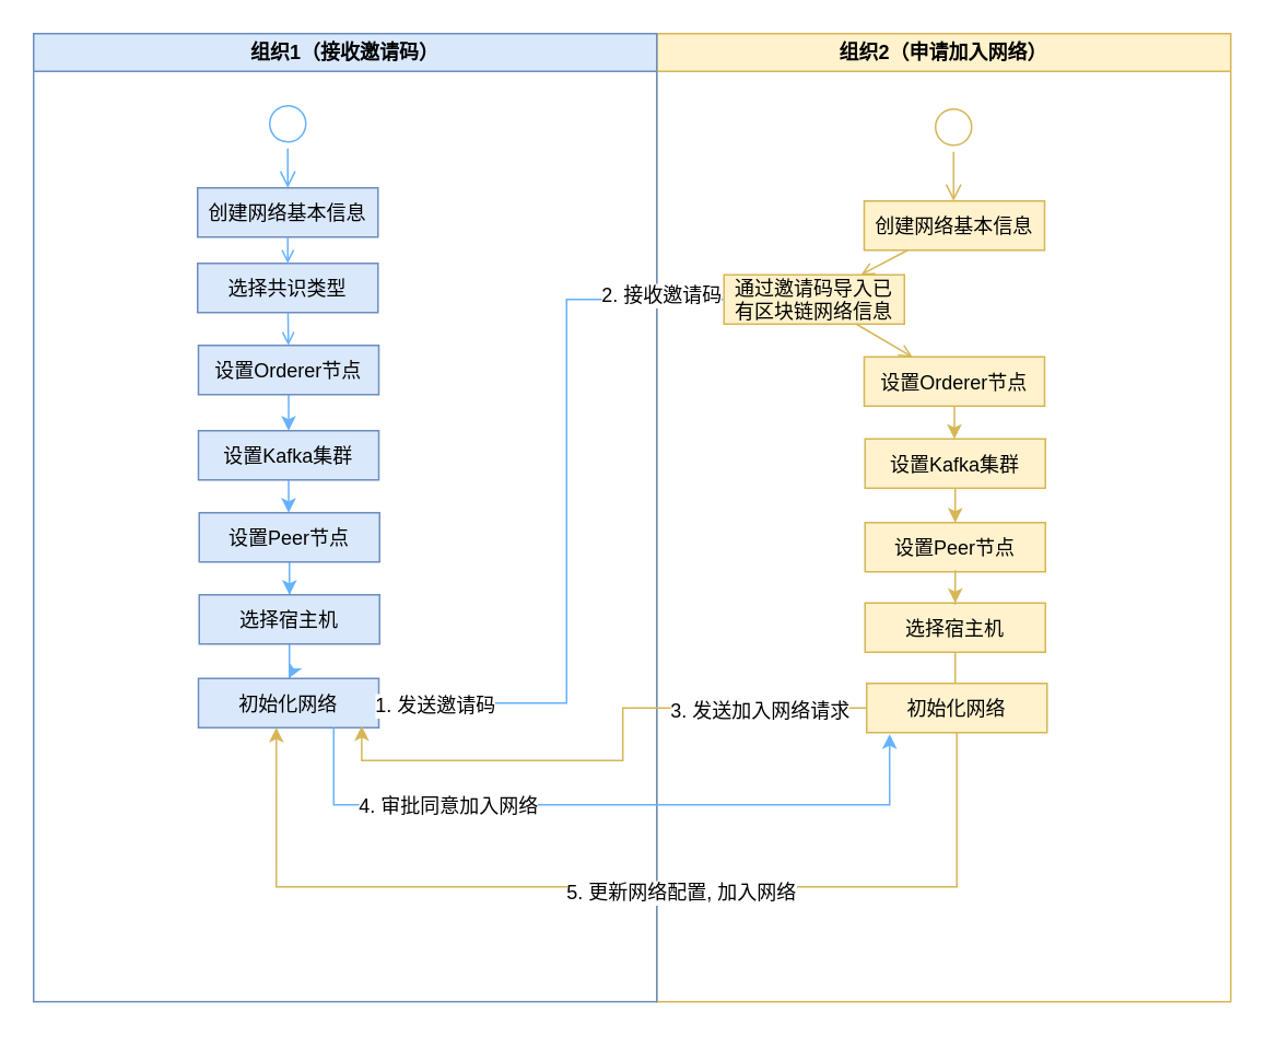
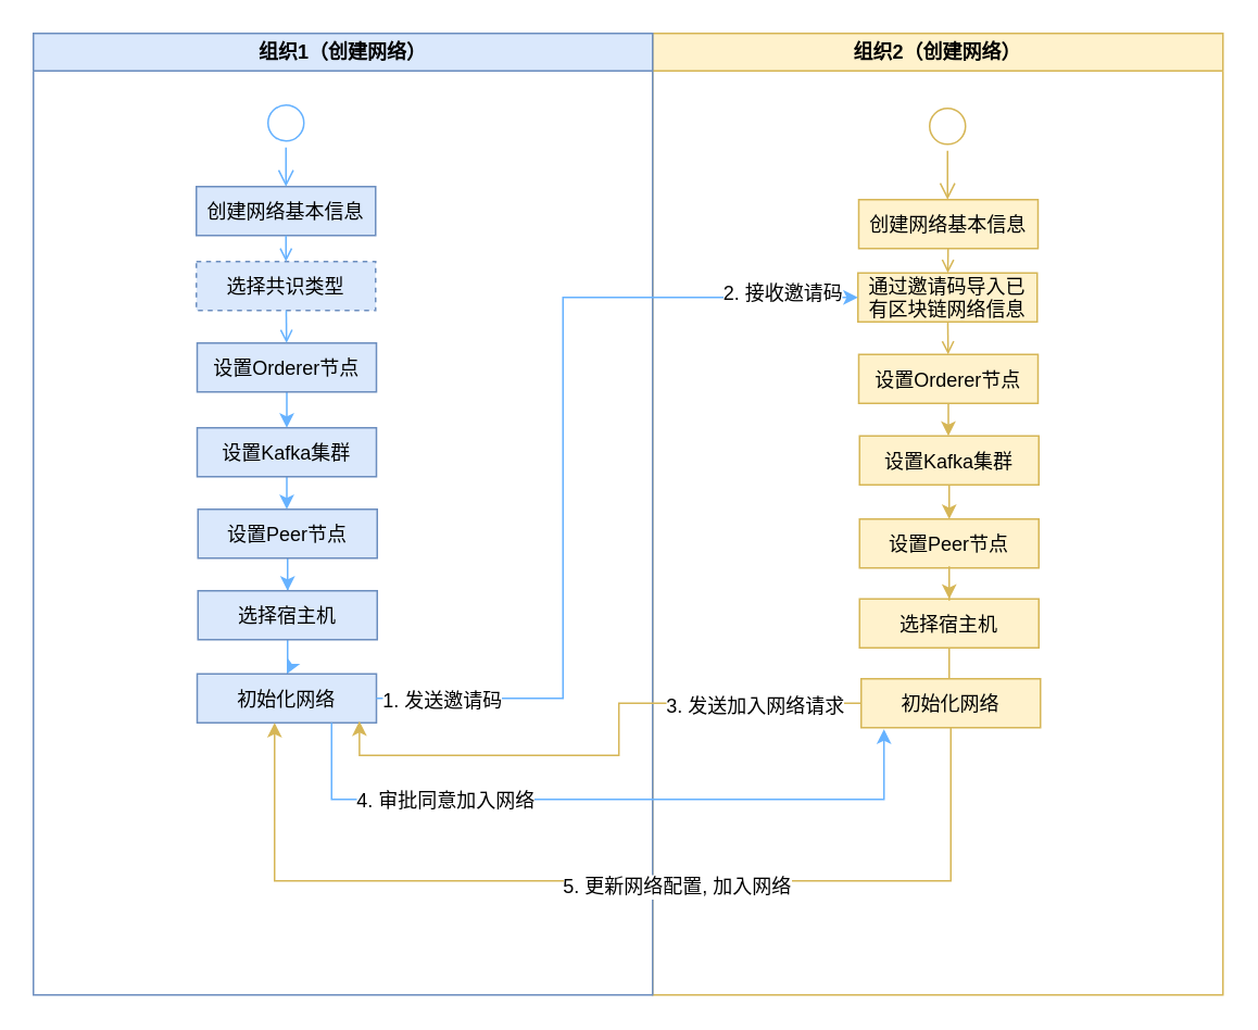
  <mxCell id="0" />
  <mxCell id="1" parent="0" />
- <mxCell id="2" value="组织2（申请加入网络）" style="swimlane;whiteSpace=wrap;startSize=23;fillColor=#fff2cc;strokeColor=#d6b656;" parent="1" vertex="1"><mxGeometry x="400" y="20" width="350" height="590" as="geometry" /></mxCell>
+ <mxCell id="2" value="组织2（创建网络）" style="swimlane;whiteSpace=wrap;startSize=23;fillColor=#fff2cc;strokeColor=#d6b656;" parent="1" vertex="1"><mxGeometry x="400" y="20" width="350" height="590" as="geometry" /></mxCell>
  <mxCell id="3" value="" style="ellipse;shape=startState;fillColor=none;strokeColor=#d6b656;" parent="2" vertex="1"><mxGeometry x="166" y="42" width="30" height="30" as="geometry" /></mxCell>
  <mxCell id="4" value="" style="edgeStyle=elbowEdgeStyle;elbow=horizontal;verticalAlign=bottom;endArrow=open;endSize=8;strokeColor=#d6b656;endFill=1;rounded=0;fillColor=#fff2cc;" parent="2" target="5" edge="1"><mxGeometry x="1" y="-88" as="geometry"><mxPoint x="16" y="-18" as="targetPoint" /><mxPoint x="181" y="72" as="sourcePoint" /></mxGeometry></mxCell>
  <mxCell id="5" value="创建网络基本信息" style="fillColor=#fff2cc;strokeColor=#d6b656;" parent="2" vertex="1"><mxGeometry x="126.5" y="102" width="110" height="30" as="geometry" /></mxCell>
- <mxCell id="6" value="通过邀请码导入已&#10;有区块链网络信息" style="fillColor=#fff2cc;strokeColor=#d6b656;" parent="2" vertex="1"><mxGeometry x="41" y="147" width="110" height="30" as="geometry" /></mxCell>
+ <mxCell id="6" value="通过邀请码导入已&#10;有区块链网络信息" style="fillColor=#fff2cc;strokeColor=#d6b656;" parent="2" vertex="1"><mxGeometry x="126" y="147" width="110" height="30" as="geometry" /></mxCell>
  <mxCell id="7" value="" style="endArrow=open;strokeColor=#d6b656;endFill=1;rounded=0;fillColor=#fff2cc;" parent="2" source="5" target="6" edge="1"><mxGeometry relative="1" as="geometry" /></mxCell>
  <mxCell id="8" value="设置Orderer节点" style="fillColor=#fff2cc;strokeColor=#d6b656;" parent="2" vertex="1"><mxGeometry x="126.5" y="197" width="110" height="30" as="geometry" /></mxCell>
  <mxCell id="9" value="设置Kafka集群" style="fillColor=#fff2cc;strokeColor=#d6b656;" parent="2" vertex="1"><mxGeometry x="127" y="247" width="110" height="30" as="geometry" /></mxCell>
  <mxCell id="10" value="" style="edgeStyle=orthogonalEdgeStyle;rounded=0;orthogonalLoop=1;jettySize=auto;html=1;strokeColor=#d6b656;fillColor=#fff2cc;" parent="2" source="8" target="9" edge="1"><mxGeometry relative="1" as="geometry" /></mxCell>
  <mxCell id="11" value="设置Peer节点" style="fillColor=#fff2cc;strokeColor=#d6b656;" parent="2" vertex="1"><mxGeometry x="127" y="298" width="110" height="30" as="geometry" /></mxCell>
  <mxCell id="12" value="" style="edgeStyle=orthogonalEdgeStyle;rounded=0;orthogonalLoop=1;jettySize=auto;html=1;strokeColor=#d6b656;fillColor=#fff2cc;" parent="2" source="9" target="11" edge="1"><mxGeometry relative="1" as="geometry" /></mxCell>
  <mxCell id="13" value="选择宿主机" style="fillColor=#fff2cc;strokeColor=#d6b656;" parent="2" vertex="1"><mxGeometry x="127" y="347" width="110" height="30" as="geometry" /></mxCell>
  <mxCell id="14" value="" style="edgeStyle=orthogonalEdgeStyle;rounded=0;orthogonalLoop=1;jettySize=auto;html=1;strokeColor=#d6b656;fillColor=#fff2cc;" parent="2" source="11" target="13" edge="1"><mxGeometry relative="1" as="geometry" /></mxCell>
  <mxCell id="15" value="" style="edgeStyle=orthogonalEdgeStyle;rounded=0;orthogonalLoop=1;jettySize=auto;html=1;strokeColor=#d6b656;fillColor=#fff2cc;" parent="2" source="13" edge="1"><mxGeometry relative="1" as="geometry"><mxPoint x="182" y="396" as="targetPoint" /></mxGeometry></mxCell>
  <mxCell id="16" value="" style="endArrow=open;strokeColor=#d6b656;endFill=1;rounded=0;fillColor=#fff2cc;" parent="2" source="6" target="8" edge="1"><mxGeometry relative="1" as="geometry" /></mxCell>
  <mxCell id="17" value="初始化网络" style="fillColor=#fff2cc;strokeColor=#d6b656;" parent="2" vertex="1"><mxGeometry x="128" y="396" width="110" height="30" as="geometry" /></mxCell>
- <mxCell id="18" value="组织1（接收邀请码）" style="swimlane;whiteSpace=wrap;fillColor=#dae8fc;strokeColor=#6c8ebf;" parent="1" vertex="1"><mxGeometry x="20" y="20" width="380" height="590" as="geometry" /></mxCell>
+ <mxCell id="18" value="组织1（创建网络）" style="swimlane;whiteSpace=wrap;fillColor=#dae8fc;strokeColor=#6c8ebf;" parent="1" vertex="1"><mxGeometry x="20" y="20" width="380" height="590" as="geometry" /></mxCell>
  <mxCell id="19" value="" style="ellipse;shape=startState;fillColor=none;strokeColor=#66B2FF;" parent="18" vertex="1"><mxGeometry x="140" y="40" width="30" height="30" as="geometry" /></mxCell>
  <mxCell id="20" value="" style="edgeStyle=elbowEdgeStyle;elbow=horizontal;verticalAlign=bottom;endArrow=open;endSize=8;strokeColor=#66B2FF;endFill=1;rounded=0" parent="18" source="19" target="21" edge="1"><mxGeometry x="140" y="40" as="geometry"><mxPoint x="155" y="110" as="targetPoint" /></mxGeometry></mxCell>
  <mxCell id="21" value="创建网络基本信息" style="fillColor=#dae8fc;strokeColor=#6c8ebf;" parent="18" vertex="1"><mxGeometry x="100" y="94" width="110" height="30" as="geometry" /></mxCell>
- <mxCell id="22" value="选择共识类型" style="fillColor=#dae8fc;strokeColor=#6c8ebf;" parent="18" vertex="1"><mxGeometry x="100" y="140" width="110" height="30" as="geometry" /></mxCell>
+ <mxCell id="22" value="选择共识类型" style="fillColor=#dae8fc;strokeColor=#6c8ebf;dashed=1;" parent="18" vertex="1"><mxGeometry x="100" y="140" width="110" height="30" as="geometry" /></mxCell>
  <mxCell id="23" value="" style="endArrow=open;strokeColor=#66B2FF;endFill=1;rounded=0" parent="18" source="21" target="22" edge="1"><mxGeometry relative="1" as="geometry" /></mxCell>
  <mxCell id="24" value="" style="edgeStyle=orthogonalEdgeStyle;rounded=0;orthogonalLoop=1;jettySize=auto;html=1;strokeColor=#66B2FF;" parent="18" source="25" target="27" edge="1"><mxGeometry relative="1" as="geometry" /></mxCell>
  <mxCell id="25" value="设置Orderer节点" style="fillColor=#dae8fc;strokeColor=#6c8ebf;" parent="18" vertex="1"><mxGeometry x="100.5" y="190" width="110" height="30" as="geometry" /></mxCell>
  <mxCell id="26" value="" style="edgeStyle=orthogonalEdgeStyle;rounded=0;orthogonalLoop=1;jettySize=auto;html=1;strokeColor=#66B2FF;" parent="18" source="27" target="29" edge="1"><mxGeometry relative="1" as="geometry" /></mxCell>
  <mxCell id="27" value="设置Kafka集群" style="fillColor=#dae8fc;strokeColor=#6c8ebf;" parent="18" vertex="1"><mxGeometry x="100.5" y="242" width="110" height="30" as="geometry" /></mxCell>
  <mxCell id="28" value="" style="edgeStyle=orthogonalEdgeStyle;rounded=0;orthogonalLoop=1;jettySize=auto;html=1;strokeColor=#66B2FF;" parent="18" source="29" target="31" edge="1"><mxGeometry relative="1" as="geometry" /></mxCell>
  <mxCell id="29" value="设置Peer节点" style="fillColor=#dae8fc;strokeColor=#6c8ebf;" parent="18" vertex="1"><mxGeometry x="101" y="292" width="110" height="30" as="geometry" /></mxCell>
  <mxCell id="30" value="" style="edgeStyle=orthogonalEdgeStyle;rounded=0;orthogonalLoop=1;jettySize=auto;html=1;strokeColor=#66B2FF;" parent="18" source="31" target="32" edge="1"><mxGeometry relative="1" as="geometry" /></mxCell>
  <mxCell id="31" value="选择宿主机" style="fillColor=#dae8fc;strokeColor=#6c8ebf;" parent="18" vertex="1"><mxGeometry x="101" y="342" width="110" height="30" as="geometry" /></mxCell>
  <mxCell id="32" value="初始化网络" style="fillColor=#dae8fc;strokeColor=#6c8ebf;" parent="18" vertex="1"><mxGeometry x="100.5" y="393" width="110" height="30" as="geometry" /></mxCell>
  <mxCell id="33" value="" style="endArrow=open;strokeColor=#66B2FF;endFill=1;rounded=0" parent="18" source="22" target="25" edge="1"><mxGeometry relative="1" as="geometry" /></mxCell>
  <mxCell id="34" style="edgeStyle=orthogonalEdgeStyle;rounded=0;orthogonalLoop=1;jettySize=auto;html=1;exitX=1;exitY=0.5;exitDx=0;exitDy=0;entryX=0;entryY=0.5;entryDx=0;entryDy=0;strokeColor=#66B2FF;" parent="1" source="32" target="6" edge="1"><mxGeometry relative="1" as="geometry"><Array as="points"><mxPoint x="345" y="428" /><mxPoint x="345" y="182" /></Array></mxGeometry></mxCell>
  <mxCell id="35" value="1. 发送邀请码" style="text;html=1;resizable=0;points=[];align=center;verticalAlign=middle;labelBackgroundColor=#ffffff;" parent="34" vertex="1" connectable="0"><mxGeometry x="-0.852" y="-1" relative="1" as="geometry"><mxPoint as="offset" /></mxGeometry></mxCell>
  <mxCell id="36" value="2. 接收邀请码" style="text;html=1;resizable=0;points=[];align=center;verticalAlign=middle;labelBackgroundColor=#ffffff;" parent="34" vertex="1" connectable="0"><mxGeometry x="0.808" y="3" relative="1" as="geometry"><mxPoint x="5" as="offset" /></mxGeometry></mxCell>
  <mxCell id="37" style="edgeStyle=orthogonalEdgeStyle;rounded=0;orthogonalLoop=1;jettySize=auto;html=1;exitX=0;exitY=0.5;exitDx=0;exitDy=0;entryX=0.905;entryY=0.967;entryDx=0;entryDy=0;entryPerimeter=0;strokeColor=#d6b656;fillColor=#fff2cc;" parent="1" source="17" target="32" edge="1"><mxGeometry relative="1" as="geometry" /></mxCell>
  <mxCell id="38" value="3. 发送加入网络请求" style="text;html=1;resizable=0;points=[];align=center;verticalAlign=middle;labelBackgroundColor=#ffffff;" parent="37" vertex="1" connectable="0"><mxGeometry x="-0.429" y="1" relative="1" as="geometry"><mxPoint x="37" as="offset" /></mxGeometry></mxCell>
  <mxCell id="39" style="edgeStyle=orthogonalEdgeStyle;rounded=0;orthogonalLoop=1;jettySize=auto;html=1;exitX=0.75;exitY=1;exitDx=0;exitDy=0;entryX=0.127;entryY=1.033;entryDx=0;entryDy=0;entryPerimeter=0;strokeColor=#66B2FF;" parent="1" source="32" target="17" edge="1"><mxGeometry relative="1" as="geometry"><Array as="points"><mxPoint x="203" y="490" /><mxPoint x="542" y="490" /></Array></mxGeometry></mxCell>
  <mxCell id="40" value="4. 审批同意加入网络" style="text;html=1;resizable=0;points=[];align=center;verticalAlign=middle;labelBackgroundColor=#ffffff;" parent="39" vertex="1" connectable="0"><mxGeometry x="-0.781" y="31" relative="1" as="geometry"><mxPoint x="69" y="31" as="offset" /></mxGeometry></mxCell>
  <mxCell id="41" style="edgeStyle=orthogonalEdgeStyle;rounded=0;orthogonalLoop=1;jettySize=auto;html=1;exitX=0.5;exitY=1;exitDx=0;exitDy=0;entryX=0.432;entryY=1;entryDx=0;entryDy=0;entryPerimeter=0;strokeColor=#d6b656;fillColor=#fff2cc;" parent="1" source="17" target="32" edge="1"><mxGeometry relative="1" as="geometry"><Array as="points"><mxPoint x="583" y="540" /><mxPoint x="168" y="540" /></Array></mxGeometry></mxCell>
  <mxCell id="42" value="5. 更新网络配置, 加入网络" style="text;html=1;resizable=0;points=[];align=center;verticalAlign=middle;labelBackgroundColor=#ffffff;" parent="41" vertex="1" connectable="0"><mxGeometry x="-0.132" y="3" relative="1" as="geometry"><mxPoint as="offset" /></mxGeometry></mxCell>
